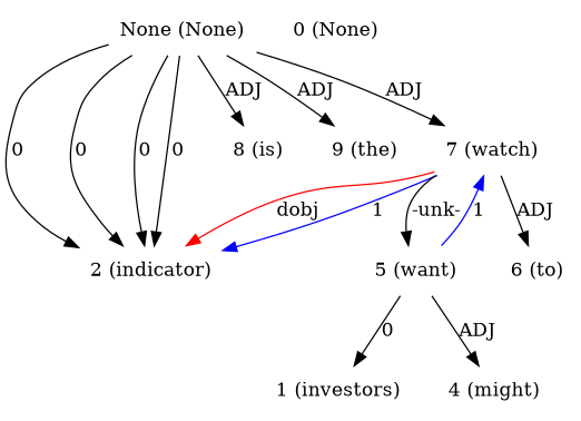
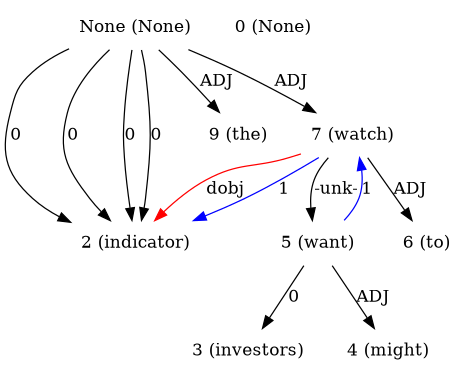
  digraph {
    node [shape=plaintext]
    edge [dir=forward]
    n1 [label="None (None)"]
    n2 [label="2 (indicator)"]
-   n3 [label="8 (is)"]
    n4 [label="9 (the)"]
    n5 [label="7 (watch)"]
    n6 [label="5 (want)"]
    n7 [label="6 (to)"]
    n8 [label="0 (None)"]
-   n9 [label="1 (investors)"]
+   n9 [label="3 (investors)"]
    n10 [label="4 (might)"]
    n1 -> n2 [label=0]
    n1 -> n2 [label=0]
    n1 -> n2 [label=0]
    n1 -> n2 [label=0]
-   n1 -> n3 [label=ADJ]
    n1 -> n4 [label=ADJ]
    n1 -> n5 [label=ADJ]
    n5 -> n2 [color=red label=dobj]
    n5 -> n2 [color=blue label=1]
    n5 -> n6 [label="-unk-"]
    n5 -> n7 [label=ADJ]
    n6 -> n5 [color=blue label=1]
    n6 -> n9 [label=0]
    n6 -> n10 [label=ADJ]
  }
